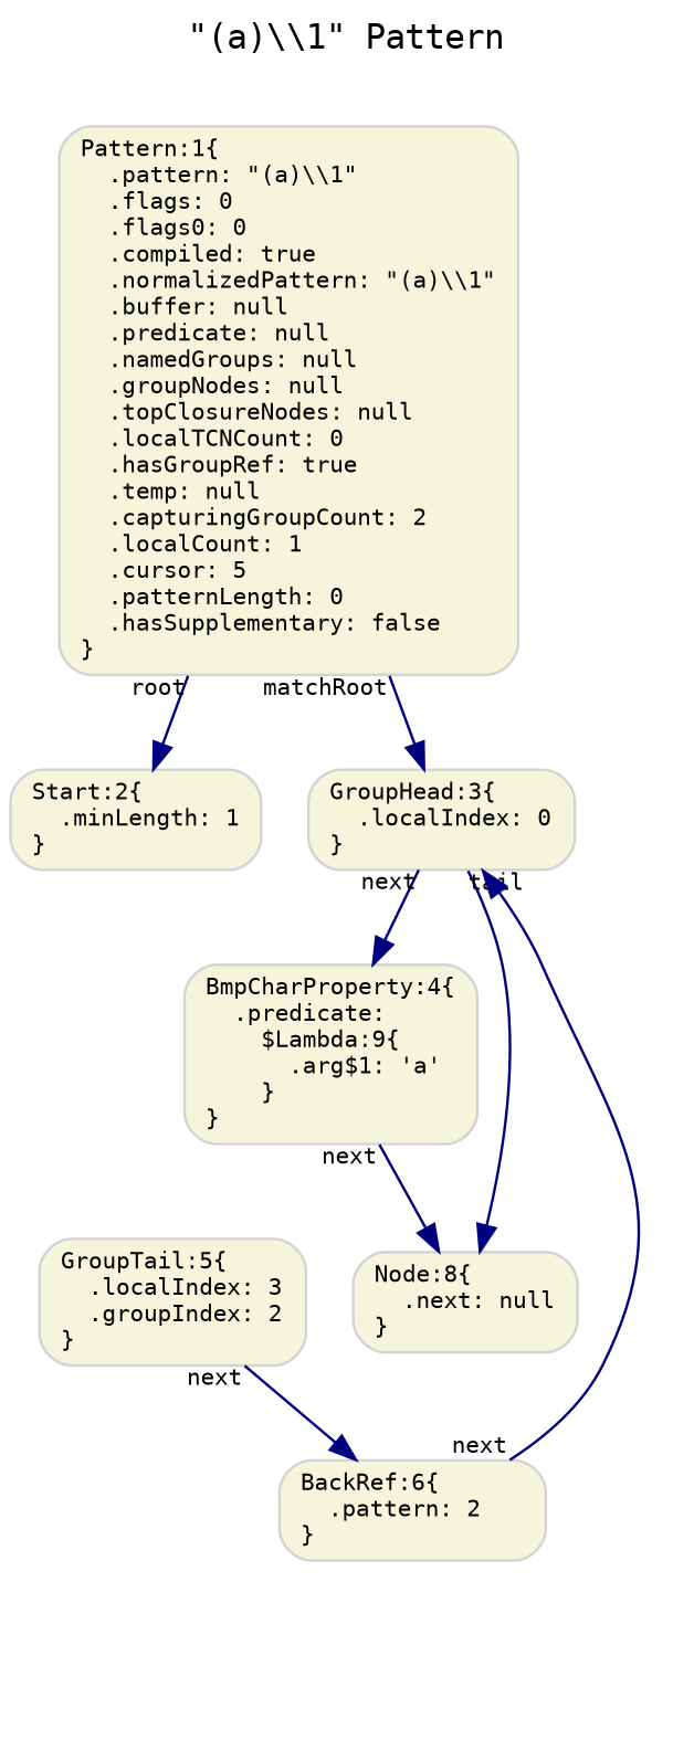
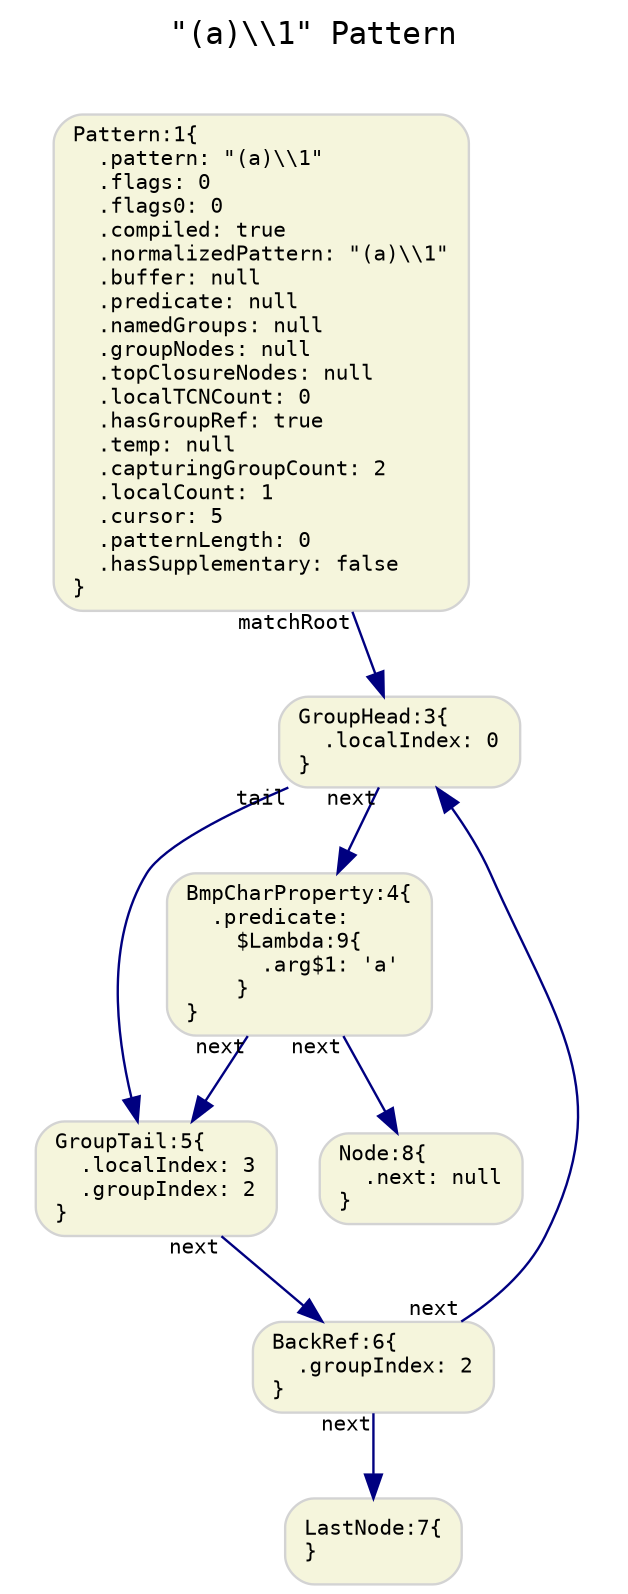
  digraph {
    fontname=Monospace
    fontsize=13
    label="\"(a)\\\\1\" Pattern\l"
    labelloc=t
    rankdir=TB
    node [color=LightGray fillcolor=Beige fontname=Monospace fontsize=9 shape=box style="rounded,filled"]
    edge [color=Navy fontname=Monospace fontsize=9 taillabel=next]
    n1 [label="Pattern:1\{\l  .pattern: \"(a)\\\\1\"\l  .flags: 0\l  .flags0: 0\l  .compiled: true\l  .normalizedPattern: \"(a)\\\\1\"\l  .buffer: null\l  .predicate: null\l  .namedGroups: null\l  .groupNodes: null\l  .topClosureNodes: null\l  .localTCNCount: 0\l  .hasGroupRef: true\l  .temp: null\l  .capturingGroupCount: 2\l  .localCount: 1\l  .cursor: 5\l  .patternLength: 0\l  .hasSupplementary: false\l\}\l"]
-   n2 [label="Start:2\{\l  .minLength: 1\l\}\l"]
    n3 [label="GroupHead:3\{\l  .localIndex: 0\l\}\l"]
    n4 [label="BmpCharProperty:4\{\l  .predicate:\l    $Lambda:9\{\l      .arg$1: 'a'\l    \}\l\}\l"]
    n5 [label="GroupTail:5\{\l  .localIndex: 3\l  .groupIndex: 2\l\}\l"]
    n6 [label="Node:8\{\l  .next: null\l\}\l"]
-   n7 [label="BackRef:6\{\l  .pattern: 2\l\}\l"]
-   n1 -> n2 [taillabel=root]
+   n7 [label="BackRef:6\{\l  .groupIndex: 2\l\}\l"]
+   n8 [label="LastNode:7\{\l\}\l"]
    n1 -> n3 [taillabel=matchRoot]
    n3 -> n4
-   n3 -> n6 [taillabel=tail]
+   n3 -> n5 [taillabel=tail]
+   n4 -> n5
    n4 -> n6
    n5 -> n7
    n7 -> n3
+   n7 -> n8
  }
